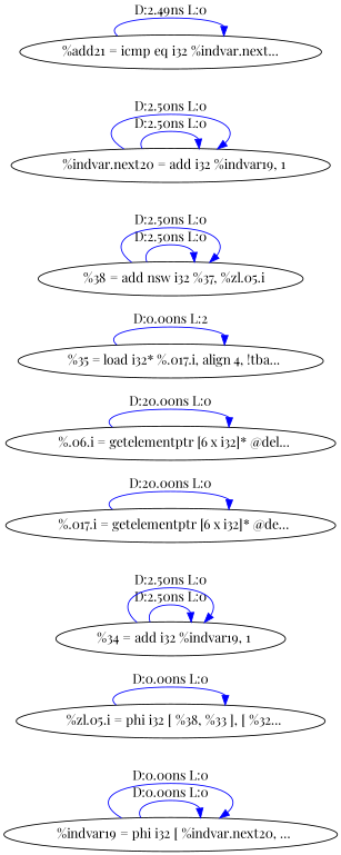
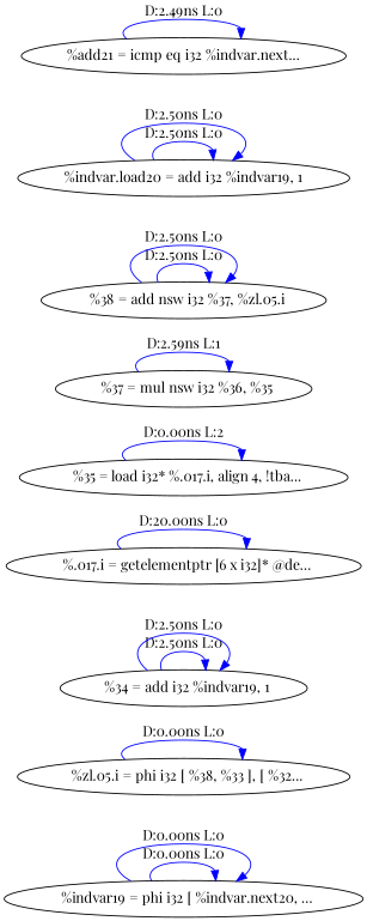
  digraph {
    fontname="Playfair Display"
    rankdir=LR
    node [fontname="Playfair Display"]
    edge [color=blue fontname="Playfair Display"]
    n1 [label="  %indvar19 = phi i32 [ %indvar.next20, ..."]
    n2 [label="  %zl.05.i = phi i32 [ %38, %33 ], [ %32..."]
    n3 [label="  %34 = add i32 %indvar19, 1"]
    n4 [label="  %.017.i = getelementptr [6 x i32]* @de..."]
-   n5 [label="  %.06.i = getelementptr [6 x i32]* @del..."]
    n6 [label="  %35 = load i32* %.017.i, align 4, !tba..."]
+   n7 [label="  %37 = mul nsw i32 %36, %35"]
    n8 [label="  %38 = add nsw i32 %37, %zl.05.i"]
-   n9 [label="  %indvar.next20 = add i32 %indvar19, 1"]
+   n9 [label="%indvar.load20 = add i32 %indvar19, 1"]
    n10 [label="%add21 = icmp eq i32 %indvar.next..."]
    n1 -> n1 [label="D:0.00ns L:0"]
    n1 -> n1 [label="D:0.00ns L:0"]
    n2 -> n2 [label="D:0.00ns L:0"]
    n3 -> n3 [label="D:2.50ns L:0"]
    n3 -> n3 [label="D:2.50ns L:0"]
    n4 -> n4 [label="D:20.00ns L:0"]
-   n5 -> n5 [label="D:20.00ns L:0"]
    n6 -> n6 [label="D:0.00ns L:2"]
+   n7 -> n7 [label="D:2.59ns L:1"]
    n8 -> n8 [label="D:2.50ns L:0"]
    n8 -> n8 [label="D:2.50ns L:0"]
    n9 -> n9 [label="D:2.50ns L:0"]
    n9 -> n9 [label="D:2.50ns L:0"]
    n10 -> n10 [label="D:2.49ns L:0"]
  }
